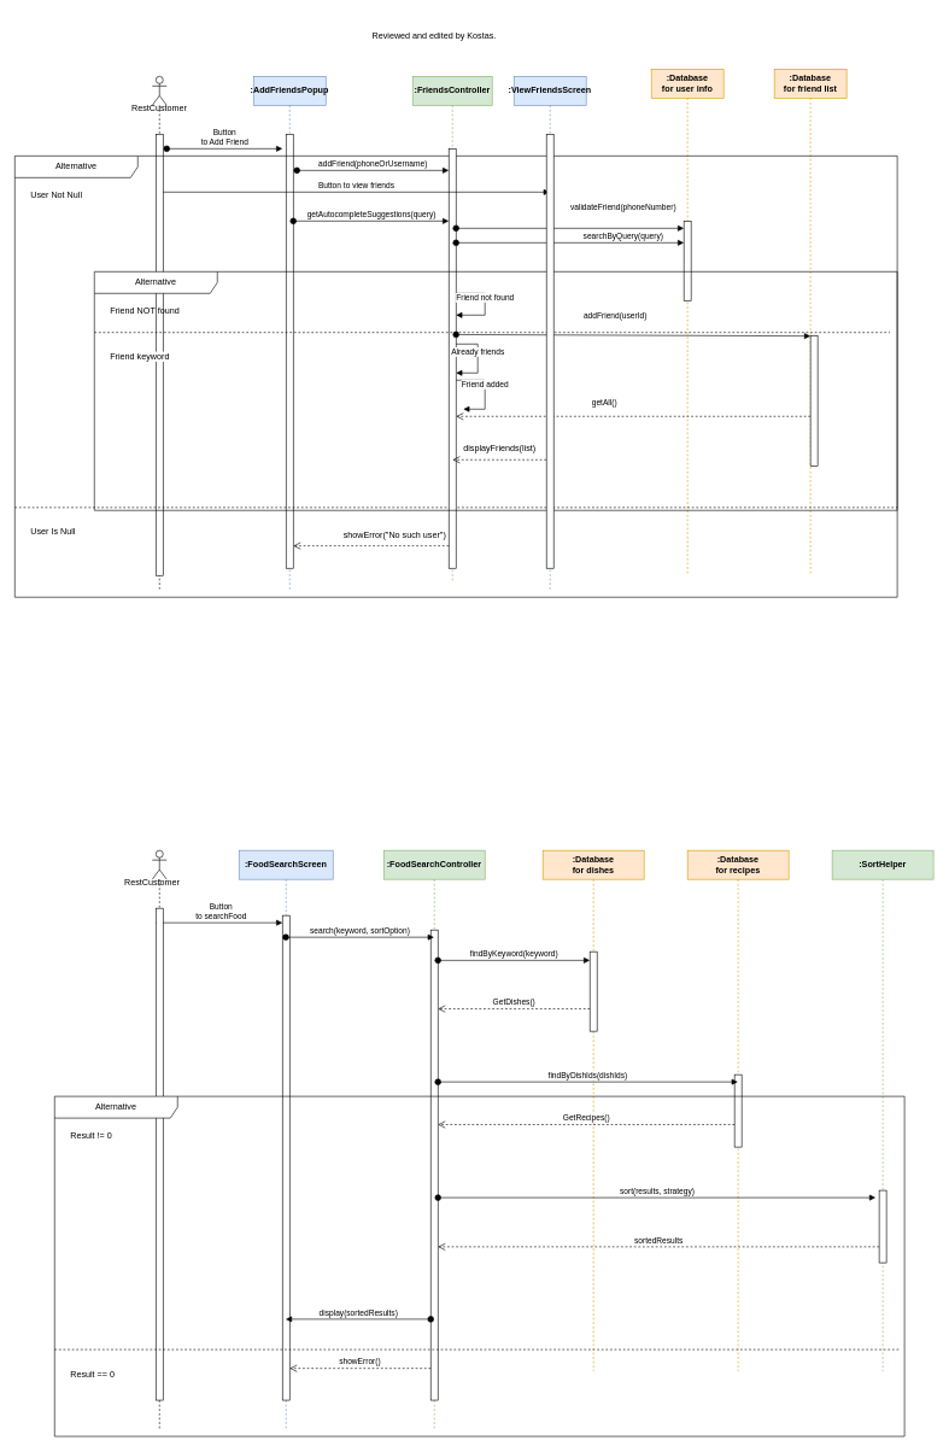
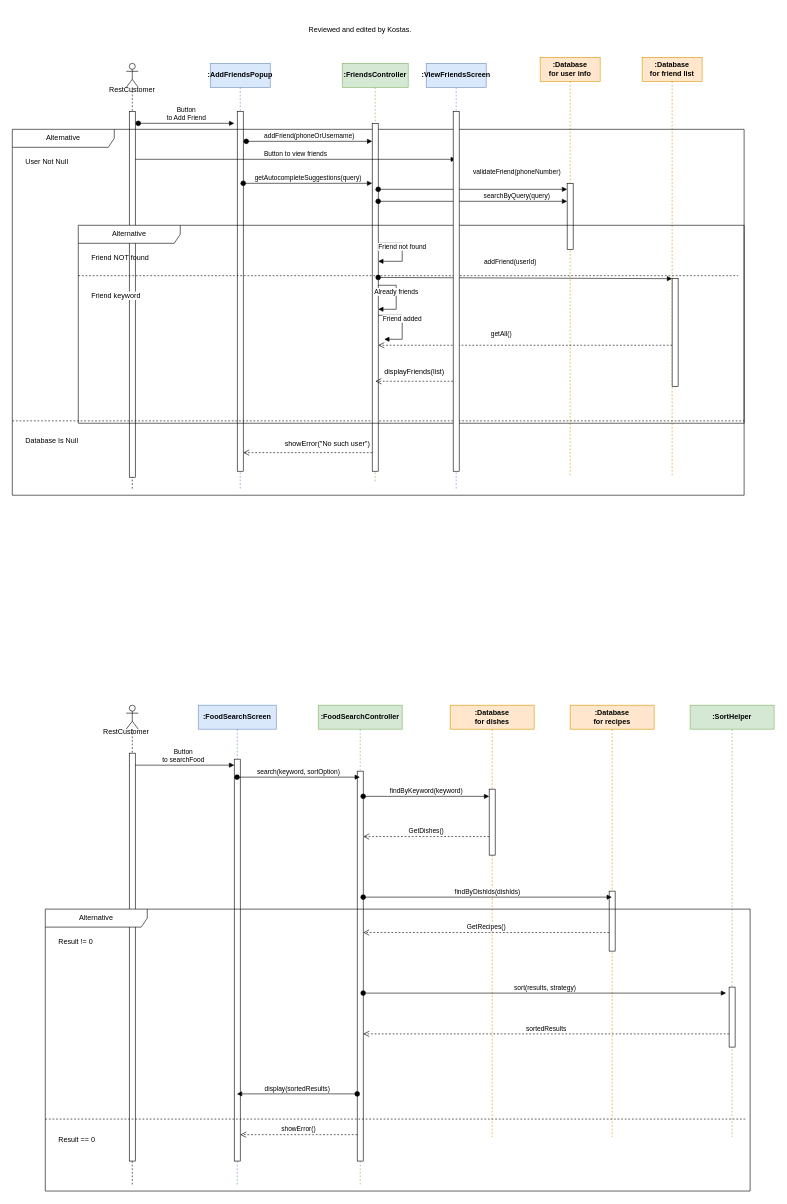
  <mxCell id="0" />
  <mxCell id="1" parent="0" />
  <mxCell id="2" value="&lt;strong data-end=&quot;1178&quot; data-start=&quot;1161&quot;&gt;:AddFriendsPopup&lt;/strong&gt;" style="shape=umlLifeline;perimeter=lifelinePerimeter;whiteSpace=wrap;html=1;container=1;dropTarget=0;collapsible=0;recursiveResize=0;outlineConnect=0;portConstraint=eastwest;newEdgeStyle={&quot;curved&quot;:0,&quot;rounded&quot;:0};fillColor=#dae8fc;strokeColor=#6c8ebf;" parent="1" vertex="1"><mxGeometry x="350" y="105" width="100" height="710" as="geometry" /></mxCell>
  <mxCell id="3" value="" style="html=1;points=[[0,0,0,0,5],[0,1,0,0,-5],[1,0,0,0,5],[1,1,0,0,-5]];perimeter=orthogonalPerimeter;outlineConnect=0;targetShapes=umlLifeline;portConstraint=eastwest;newEdgeStyle={&quot;curved&quot;:0,&quot;rounded&quot;:0};" parent="2" vertex="1"><mxGeometry x="45" y="80" width="10" height="600" as="geometry" /></mxCell>
  <mxCell id="4" value="&lt;strong data-end=&quot;1247&quot; data-start=&quot;1226&quot;&gt;:FriendsController&lt;/strong&gt;" style="shape=umlLifeline;perimeter=lifelinePerimeter;whiteSpace=wrap;html=1;container=1;dropTarget=0;collapsible=0;recursiveResize=0;outlineConnect=0;portConstraint=eastwest;newEdgeStyle={&quot;curved&quot;:0,&quot;rounded&quot;:0};fillColor=#d5e8d4;strokeColor=#82b366;" parent="1" vertex="1"><mxGeometry x="570" y="105" width="110" height="700" as="geometry" /></mxCell>
  <mxCell id="5" value="&lt;strong data-end=&quot;1363&quot; data-start=&quot;1348&quot;&gt;:Database&lt;/strong&gt;&lt;div&gt;&lt;strong data-end=&quot;1363&quot; data-start=&quot;1348&quot;&gt;for friend list&lt;/strong&gt;&lt;/div&gt;" style="shape=umlLifeline;perimeter=lifelinePerimeter;whiteSpace=wrap;html=1;container=1;dropTarget=0;collapsible=0;recursiveResize=0;outlineConnect=0;portConstraint=eastwest;newEdgeStyle={&quot;curved&quot;:0,&quot;rounded&quot;:0};fillColor=#ffe6cc;strokeColor=#d79b00;" parent="1" vertex="1"><mxGeometry x="1070" y="95" width="100" height="700" as="geometry" /></mxCell>
  <mxCell id="6" value="&lt;b&gt;:Database&lt;/b&gt;&lt;div&gt;&lt;b&gt;for user info&lt;/b&gt;&lt;/div&gt;" style="shape=umlLifeline;perimeter=lifelinePerimeter;whiteSpace=wrap;html=1;container=1;dropTarget=0;collapsible=0;recursiveResize=0;outlineConnect=0;portConstraint=eastwest;newEdgeStyle={&quot;curved&quot;:0,&quot;rounded&quot;:0};fillColor=#ffe6cc;strokeColor=#d79b00;" parent="1" vertex="1"><mxGeometry x="900" y="95" width="100" height="700" as="geometry" /></mxCell>
  <mxCell id="7" value="" style="html=1;points=[[0,0,0,0,5],[0,1,0,0,-5],[1,0,0,0,5],[1,1,0,0,-5]];perimeter=orthogonalPerimeter;outlineConnect=0;targetShapes=umlLifeline;portConstraint=eastwest;newEdgeStyle={&quot;curved&quot;:0,&quot;rounded&quot;:0};" parent="6" vertex="1"><mxGeometry x="45" y="210" width="10" height="110" as="geometry" /></mxCell>
  <mxCell id="8" value="Button&lt;br&gt;to Add Friend" style="html=1;verticalAlign=bottom;startArrow=oval;startFill=1;endArrow=block;startSize=8;curved=0;rounded=0;" parent="1" edge="1"><mxGeometry x="0.003" width="60" relative="1" as="geometry"><mxPoint x="230" y="205" as="sourcePoint" /><mxPoint x="390" y="205" as="targetPoint" /><mxPoint as="offset" /></mxGeometry></mxCell>
  <mxCell id="9" value="addFriend(phoneOrUsername)" style="html=1;verticalAlign=bottom;startArrow=oval;startFill=1;endArrow=block;startSize=8;curved=0;rounded=0;" parent="1" edge="1"><mxGeometry x="0.001" width="60" relative="1" as="geometry"><mxPoint x="410" y="235" as="sourcePoint" /><mxPoint x="620" y="235" as="targetPoint" /><mxPoint as="offset" /></mxGeometry></mxCell>
  <mxCell id="10" value="addFriend(userId)" style="html=1;verticalAlign=bottom;startArrow=oval;startFill=1;endArrow=block;startSize=8;curved=0;rounded=0;" parent="1" edge="1"><mxGeometry x="NaN" y="223" width="60" relative="1" as="geometry"><mxPoint x="1059.447" y="523" as="sourcePoint" /><mxPoint x="1059.447" y="523" as="targetPoint" /><mxPoint x="-209" y="-78" as="offset" /></mxGeometry></mxCell>
  <mxCell id="11" value="getAll()" style="html=1;verticalAlign=bottom;endArrow=open;dashed=1;endSize=8;curved=0;rounded=0;" parent="1" target="40" edge="1"><mxGeometry x="0.163" y="-10" relative="1" as="geometry"><mxPoint x="1120" y="575" as="sourcePoint" /><mxPoint x="620.087" y="575" as="targetPoint" /><mxPoint as="offset" /><Array as="points"><mxPoint x="820" y="575" /></Array></mxGeometry></mxCell>
  <mxCell id="12" value="&lt;strong data-end=&quot;1178&quot; data-start=&quot;1161&quot;&gt;:FoodSearchScreen&lt;/strong&gt;" style="shape=umlLifeline;perimeter=lifelinePerimeter;whiteSpace=wrap;html=1;container=1;dropTarget=0;collapsible=0;recursiveResize=0;outlineConnect=0;portConstraint=eastwest;newEdgeStyle={&quot;curved&quot;:0,&quot;rounded&quot;:0};fillColor=#dae8fc;strokeColor=#6c8ebf;" parent="1" vertex="1"><mxGeometry x="330" y="1175" width="130" height="800" as="geometry" /></mxCell>
  <mxCell id="13" value="" style="html=1;points=[[0,0,0,0,5],[0,1,0,0,-5],[1,0,0,0,5],[1,1,0,0,-5]];perimeter=orthogonalPerimeter;outlineConnect=0;targetShapes=umlLifeline;portConstraint=eastwest;newEdgeStyle={&quot;curved&quot;:0,&quot;rounded&quot;:0};" parent="12" vertex="1"><mxGeometry x="60" y="90" width="10" height="670" as="geometry" /></mxCell>
  <mxCell id="14" value="&lt;strong data-end=&quot;1178&quot; data-start=&quot;1161&quot;&gt;:FoodSearchController&lt;/strong&gt;" style="shape=umlLifeline;perimeter=lifelinePerimeter;whiteSpace=wrap;html=1;container=1;dropTarget=0;collapsible=0;recursiveResize=0;outlineConnect=0;portConstraint=eastwest;newEdgeStyle={&quot;curved&quot;:0,&quot;rounded&quot;:0};fillColor=#d5e8d4;strokeColor=#82b366;" parent="1" vertex="1"><mxGeometry x="530" y="1175" width="140" height="800" as="geometry" /></mxCell>
  <mxCell id="15" value="" style="html=1;points=[[0,0,0,0,5],[0,1,0,0,-5],[1,0,0,0,5],[1,1,0,0,-5]];perimeter=orthogonalPerimeter;outlineConnect=0;targetShapes=umlLifeline;portConstraint=eastwest;newEdgeStyle={&quot;curved&quot;:0,&quot;rounded&quot;:0};" parent="14" vertex="1"><mxGeometry x="65" y="110" width="10" height="650" as="geometry" /></mxCell>
  <mxCell id="16" value="&lt;strong data-end=&quot;1178&quot; data-start=&quot;1161&quot;&gt;:Database&lt;/strong&gt;&lt;div&gt;&lt;strong data-end=&quot;1178&quot; data-start=&quot;1161&quot;&gt;for dishes&lt;/strong&gt;&lt;/div&gt;" style="shape=umlLifeline;perimeter=lifelinePerimeter;whiteSpace=wrap;html=1;container=1;dropTarget=0;collapsible=0;recursiveResize=0;outlineConnect=0;portConstraint=eastwest;newEdgeStyle={&quot;curved&quot;:0,&quot;rounded&quot;:0};fillColor=#ffe6cc;strokeColor=#d79b00;" parent="1" vertex="1"><mxGeometry x="750" y="1175" width="140" height="720" as="geometry" /></mxCell>
  <mxCell id="17" value="" style="html=1;points=[[0,0,0,0,5],[0,1,0,0,-5],[1,0,0,0,5],[1,1,0,0,-5]];perimeter=orthogonalPerimeter;outlineConnect=0;targetShapes=umlLifeline;portConstraint=eastwest;newEdgeStyle={&quot;curved&quot;:0,&quot;rounded&quot;:0};" parent="16" vertex="1"><mxGeometry x="65" y="140" width="10" height="110" as="geometry" /></mxCell>
  <mxCell id="18" value="Button&lt;br&gt;to searchFood" style="html=1;verticalAlign=bottom;startArrow=oval;startFill=1;endArrow=block;startSize=8;curved=0;rounded=0;" parent="1" edge="1"><mxGeometry x="0.005" width="60" relative="1" as="geometry"><mxPoint x="220" y="1275" as="sourcePoint" /><mxPoint x="390" y="1275" as="targetPoint" /><mxPoint as="offset" /></mxGeometry></mxCell>
  <mxCell id="19" value="search(keyword, sortOption)" style="html=1;verticalAlign=bottom;startArrow=oval;startFill=1;endArrow=block;startSize=8;curved=0;rounded=0;" parent="1" edge="1"><mxGeometry width="60" relative="1" as="geometry"><mxPoint x="394.667" y="1295" as="sourcePoint" /><mxPoint x="599.5" y="1295" as="targetPoint" /></mxGeometry></mxCell>
  <mxCell id="20" value="findByKeyword(keyword)" style="html=1;verticalAlign=bottom;startArrow=oval;startFill=1;endArrow=block;startSize=8;curved=0;rounded=0;" parent="1" edge="1"><mxGeometry width="60" relative="1" as="geometry"><mxPoint x="605" y="1327" as="sourcePoint" /><mxPoint x="815" y="1327" as="targetPoint" /></mxGeometry></mxCell>
  <mxCell id="21" value="GetDishes()" style="html=1;verticalAlign=bottom;endArrow=open;dashed=1;endSize=8;curved=0;rounded=0;" parent="1" edge="1"><mxGeometry relative="1" as="geometry"><mxPoint x="815" y="1394" as="sourcePoint" /><mxPoint x="605" y="1394" as="targetPoint" /></mxGeometry></mxCell>
  <mxCell id="22" value="&lt;strong data-end=&quot;1178&quot; data-start=&quot;1161&quot;&gt;:Database&lt;/strong&gt;&lt;div&gt;&lt;strong data-end=&quot;1178&quot; data-start=&quot;1161&quot;&gt;for recipes&lt;/strong&gt;&lt;/div&gt;" style="shape=umlLifeline;perimeter=lifelinePerimeter;whiteSpace=wrap;html=1;container=1;dropTarget=0;collapsible=0;recursiveResize=0;outlineConnect=0;portConstraint=eastwest;newEdgeStyle={&quot;curved&quot;:0,&quot;rounded&quot;:0};fillColor=#ffe6cc;strokeColor=#d79b00;" parent="1" vertex="1"><mxGeometry x="950" y="1175" width="140" height="720" as="geometry" /></mxCell>
  <mxCell id="23" value="" style="html=1;points=[[0,0,0,0,5],[0,1,0,0,-5],[1,0,0,0,5],[1,1,0,0,-5]];perimeter=orthogonalPerimeter;outlineConnect=0;targetShapes=umlLifeline;portConstraint=eastwest;newEdgeStyle={&quot;curved&quot;:0,&quot;rounded&quot;:0};" parent="22" vertex="1"><mxGeometry x="65" y="310" width="10" height="100" as="geometry" /></mxCell>
  <mxCell id="24" value="findByDishIds(dishIds)" style="html=1;verticalAlign=bottom;startArrow=oval;startFill=1;endArrow=block;startSize=8;curved=0;rounded=0;" parent="1" source="15" edge="1"><mxGeometry width="60" relative="1" as="geometry"><mxPoint x="610" y="1495" as="sourcePoint" /><mxPoint x="1019.5" y="1495" as="targetPoint" /></mxGeometry></mxCell>
  <mxCell id="25" value="GetRecipes()" style="html=1;verticalAlign=bottom;endArrow=open;dashed=1;endSize=8;curved=0;rounded=0;" parent="1" edge="1"><mxGeometry relative="1" as="geometry"><mxPoint x="1015" y="1554" as="sourcePoint" /><mxPoint x="605" y="1554" as="targetPoint" /></mxGeometry></mxCell>
  <mxCell id="26" value="&lt;strong data-end=&quot;1178&quot; data-start=&quot;1161&quot;&gt;:SortHelper&lt;/strong&gt;" style="shape=umlLifeline;perimeter=lifelinePerimeter;whiteSpace=wrap;html=1;container=1;dropTarget=0;collapsible=0;recursiveResize=0;outlineConnect=0;portConstraint=eastwest;newEdgeStyle={&quot;curved&quot;:0,&quot;rounded&quot;:0};fillColor=#d5e8d4;strokeColor=#82b366;" parent="1" vertex="1"><mxGeometry x="1150" y="1175" width="140" height="720" as="geometry" /></mxCell>
  <mxCell id="27" value="sort(results, strategy)" style="html=1;verticalAlign=bottom;startArrow=oval;startFill=1;endArrow=block;startSize=8;curved=0;rounded=0;" parent="1" source="15" edge="1"><mxGeometry width="60" relative="1" as="geometry"><mxPoint x="630" y="1655" as="sourcePoint" /><mxPoint x="1210" y="1655" as="targetPoint" /></mxGeometry></mxCell>
  <mxCell id="28" value="sortedResults" style="html=1;verticalAlign=bottom;endArrow=open;dashed=1;endSize=8;curved=0;rounded=0;" parent="1" edge="1"><mxGeometry x="-0.0" relative="1" as="geometry"><mxPoint x="1215" y="1723" as="sourcePoint" /><mxPoint x="605" y="1723" as="targetPoint" /><mxPoint as="offset" /></mxGeometry></mxCell>
  <mxCell id="29" value="display(sortedResults)" style="html=1;verticalAlign=bottom;startArrow=oval;startFill=1;endArrow=block;startSize=8;curved=0;rounded=0;" parent="1" edge="1"><mxGeometry width="60" relative="1" as="geometry"><mxPoint x="595" y="1823" as="sourcePoint" /><mxPoint x="394.447" y="1823" as="targetPoint" /></mxGeometry></mxCell>
  <mxCell id="30" value="" style="shape=umlLifeline;perimeter=lifelinePerimeter;whiteSpace=wrap;html=1;container=1;dropTarget=0;collapsible=0;recursiveResize=0;outlineConnect=0;portConstraint=eastwest;newEdgeStyle={&quot;curved&quot;:0,&quot;rounded&quot;:0};participant=umlActor;" parent="1" vertex="1"><mxGeometry x="210" y="105" width="20" height="710" as="geometry" /></mxCell>
  <mxCell id="31" value="" style="html=1;points=[[0,0,0,0,5],[0,1,0,0,-5],[1,0,0,0,5],[1,1,0,0,-5]];perimeter=orthogonalPerimeter;outlineConnect=0;targetShapes=umlLifeline;portConstraint=eastwest;newEdgeStyle={&quot;curved&quot;:0,&quot;rounded&quot;:0};" parent="30" vertex="1"><mxGeometry x="5" y="80" width="10" height="610" as="geometry" /></mxCell>
  <mxCell id="32" value="&lt;span style=&quot;text-wrap-mode: nowrap;&quot;&gt;RestCustomer&lt;/span&gt;" style="text;html=1;align=center;verticalAlign=middle;whiteSpace=wrap;rounded=0;" parent="1" vertex="1"><mxGeometry x="190" y="135" width="60" height="30" as="geometry" /></mxCell>
  <mxCell id="33" value="" style="shape=umlLifeline;perimeter=lifelinePerimeter;whiteSpace=wrap;html=1;container=1;dropTarget=0;collapsible=0;recursiveResize=0;outlineConnect=0;portConstraint=eastwest;newEdgeStyle={&quot;curved&quot;:0,&quot;rounded&quot;:0};participant=umlActor;" parent="1" vertex="1"><mxGeometry x="210" y="1175" width="20" height="800" as="geometry" /></mxCell>
  <mxCell id="34" value="" style="html=1;points=[[0,0,0,0,5],[0,1,0,0,-5],[1,0,0,0,5],[1,1,0,0,-5]];perimeter=orthogonalPerimeter;outlineConnect=0;targetShapes=umlLifeline;portConstraint=eastwest;newEdgeStyle={&quot;curved&quot;:0,&quot;rounded&quot;:0};" parent="33" vertex="1"><mxGeometry x="5" y="80" width="10" height="680" as="geometry" /></mxCell>
  <mxCell id="35" value="&lt;span style=&quot;text-wrap-mode: nowrap;&quot;&gt;RestCustomer&lt;/span&gt;" style="text;html=1;align=center;verticalAlign=middle;whiteSpace=wrap;rounded=0;" parent="1" vertex="1"><mxGeometry x="180" y="1205" width="60" height="30" as="geometry" /></mxCell>
  <mxCell id="36" value="" style="html=1;points=[[0,0,0,0,5],[0,1,0,0,-5],[1,0,0,0,5],[1,1,0,0,-5]];perimeter=orthogonalPerimeter;outlineConnect=0;targetShapes=umlLifeline;portConstraint=eastwest;newEdgeStyle={&quot;curved&quot;:0,&quot;rounded&quot;:0};" parent="1" vertex="1"><mxGeometry x="1215" y="1645" width="10" height="100" as="geometry" /></mxCell>
  <mxCell id="37" value="Alternative" style="shape=umlFrame;whiteSpace=wrap;html=1;pointerEvents=0;recursiveResize=0;container=1;collapsible=0;width=170;" parent="1" vertex="1"><mxGeometry x="20" y="215" width="1220" height="610" as="geometry" /></mxCell>
  <mxCell id="38" value="User Not Null" style="text;html=1;" parent="37" vertex="1"><mxGeometry width="100" height="20" relative="1" as="geometry"><mxPoint x="20" y="40" as="offset" /></mxGeometry></mxCell>
- <mxCell id="39" value="User Is Null" style="line;strokeWidth=1;dashed=1;labelPosition=center;verticalLabelPosition=bottom;align=left;verticalAlign=top;spacingLeft=20;spacingTop=15;html=1;whiteSpace=wrap;" parent="37" vertex="1"><mxGeometry y="481" width="1220" height="10" as="geometry" /></mxCell>
+ <mxCell id="39" value="Database Is Null" style="line;strokeWidth=1;dashed=1;labelPosition=center;verticalLabelPosition=bottom;align=left;verticalAlign=top;spacingLeft=20;spacingTop=15;html=1;whiteSpace=wrap;" parent="37" vertex="1"><mxGeometry y="481" width="1220" height="10" as="geometry" /></mxCell>
  <mxCell id="40" value="" style="html=1;points=[[0,0,0,0,5],[0,1,0,0,-5],[1,0,0,0,5],[1,1,0,0,-5]];perimeter=orthogonalPerimeter;outlineConnect=0;targetShapes=umlLifeline;portConstraint=eastwest;newEdgeStyle={&quot;curved&quot;:0,&quot;rounded&quot;:0};" parent="37" vertex="1"><mxGeometry x="600" y="-10" width="10" height="580" as="geometry" /></mxCell>
  <mxCell id="41" value="Alternative" style="shape=umlFrame;whiteSpace=wrap;html=1;pointerEvents=0;recursiveResize=0;container=1;collapsible=0;width=170;" parent="37" vertex="1"><mxGeometry x="110" y="160" width="1110" height="330" as="geometry" /></mxCell>
  <mxCell id="42" value="Friend NOT found" style="text;html=1;" parent="41" vertex="1"><mxGeometry width="100" height="20" relative="1" as="geometry"><mxPoint x="20" y="40" as="offset" /></mxGeometry></mxCell>
  <mxCell id="43" value="Friend keyword" style="line;strokeWidth=1;dashed=1;labelPosition=center;verticalLabelPosition=bottom;align=left;verticalAlign=top;spacingLeft=20;spacingTop=15;html=1;whiteSpace=wrap;" parent="41" vertex="1"><mxGeometry y="79" width="1100" height="10" as="geometry" /></mxCell>
  <mxCell id="44" value="displayFriends(list)" style="text;html=1;align=center;verticalAlign=middle;resizable=0;points=[];autosize=1;strokeColor=none;fillColor=none;" parent="41" vertex="1"><mxGeometry x="500" y="230" width="120" height="30" as="geometry" /></mxCell>
  <mxCell id="45" value="" style="html=1;points=[[0,0,0,0,5],[0,1,0,0,-5],[1,0,0,0,5],[1,1,0,0,-5]];perimeter=orthogonalPerimeter;outlineConnect=0;targetShapes=umlLifeline;portConstraint=eastwest;newEdgeStyle={&quot;curved&quot;:0,&quot;rounded&quot;:0};" parent="41" vertex="1"><mxGeometry x="990" y="89" width="10" height="180" as="geometry" /></mxCell>
  <mxCell id="46" value="" style="html=1;verticalAlign=bottom;endArrow=open;dashed=1;endSize=8;curved=0;rounded=0;" edge="1" parent="41"><mxGeometry relative="1" as="geometry"><mxPoint x="624.75" y="260" as="sourcePoint" /><mxPoint x="495.25" y="260" as="targetPoint" /></mxGeometry></mxCell>
  <mxCell id="47" value="Friend not found" style="html=1;verticalAlign=bottom;endArrow=block;curved=0;rounded=0;" edge="1" parent="41" target="40"><mxGeometry width="80" relative="1" as="geometry"><mxPoint x="500" y="30" as="sourcePoint" /><mxPoint x="590" y="40" as="targetPoint" /><Array as="points"><mxPoint x="540" y="30" /><mxPoint x="540" y="60" /></Array></mxGeometry></mxCell>
  <mxCell id="48" value="Friend added" style="html=1;verticalAlign=bottom;endArrow=block;curved=0;rounded=0;elbow=vertical;" edge="1" parent="41"><mxGeometry width="80" relative="1" as="geometry"><mxPoint x="500" y="150" as="sourcePoint" /><mxPoint x="510" y="190" as="targetPoint" /><Array as="points"><mxPoint x="540" y="150" /><mxPoint x="540" y="190" /></Array></mxGeometry></mxCell>
  <mxCell id="49" value="" style="html=1;verticalAlign=bottom;endArrow=open;dashed=1;endSize=8;curved=0;rounded=0;" parent="37" target="3" edge="1"><mxGeometry x="0.0" relative="1" as="geometry"><mxPoint x="600" y="539" as="sourcePoint" /><mxPoint x="400" y="539" as="targetPoint" /><mxPoint as="offset" /></mxGeometry></mxCell>
  <mxCell id="50" value="showError(&quot;No such user&quot;)" style="text;html=1;align=center;verticalAlign=middle;resizable=0;points=[];autosize=1;strokeColor=none;fillColor=none;" parent="37" vertex="1"><mxGeometry x="440" y="510" width="170" height="30" as="geometry" /></mxCell>
  <mxCell id="51" value="" style="html=1;verticalAlign=bottom;startArrow=oval;startFill=1;endArrow=block;startSize=8;curved=0;rounded=0;exitX=1;exitY=0.443;exitDx=0;exitDy=0;exitPerimeter=0;" parent="37" source="40" target="45" edge="1"><mxGeometry width="60" relative="1" as="geometry"><mxPoint x="620" y="247" as="sourcePoint" /><mxPoint x="1020" y="247" as="targetPoint" /></mxGeometry></mxCell>
  <mxCell id="52" value="validateFriend(phoneNumber)" style="html=1;verticalAlign=bottom;startArrow=oval;startFill=1;endArrow=block;startSize=8;curved=0;rounded=0;" parent="37" edge="1"><mxGeometry x="0.46" y="20" width="60" relative="1" as="geometry"><mxPoint x="610" y="100" as="sourcePoint" /><mxPoint x="925" y="100" as="targetPoint" /><mxPoint x="1" as="offset" /></mxGeometry></mxCell>
  <mxCell id="53" value="Button to view friends" style="html=1;verticalAlign=bottom;endArrow=block;curved=0;rounded=0;" edge="1" parent="37"><mxGeometry width="80" relative="1" as="geometry"><mxPoint x="205" y="50" as="sourcePoint" /><mxPoint x="739.5" y="50" as="targetPoint" /></mxGeometry></mxCell>
  <mxCell id="54" value="searchByQuery(query)" style="html=1;verticalAlign=bottom;startArrow=oval;startFill=1;endArrow=block;startSize=8;curved=0;rounded=0;" edge="1" parent="37"><mxGeometry x="0.46" width="60" relative="1" as="geometry"><mxPoint x="610" y="120" as="sourcePoint" /><mxPoint x="925" y="120" as="targetPoint" /><mxPoint x="1" as="offset" /></mxGeometry></mxCell>
  <mxCell id="55" value="Already friends" style="html=1;verticalAlign=bottom;endArrow=block;curved=0;rounded=0;elbow=vertical;" edge="1" parent="37" source="40" target="40"><mxGeometry width="80" relative="1" as="geometry"><mxPoint x="625" y="290" as="sourcePoint" /><mxPoint x="705" y="290" as="targetPoint" /><Array as="points"><mxPoint x="640" y="300" /></Array></mxGeometry></mxCell>
  <mxCell id="56" value="Reviewed and edited by Kostas." style="text;html=1;align=center;verticalAlign=middle;whiteSpace=wrap;rounded=0;" parent="1" vertex="1"><mxGeometry x="390" y="20" width="420" height="60" as="geometry" /></mxCell>
  <mxCell id="57" value="Alternative" style="shape=umlFrame;whiteSpace=wrap;html=1;pointerEvents=0;recursiveResize=0;container=1;collapsible=0;width=170;" parent="1" vertex="1"><mxGeometry x="75" y="1515" width="1175" height="470" as="geometry" /></mxCell>
  <mxCell id="58" value="Result != 0" style="text;html=1;" parent="57" vertex="1"><mxGeometry width="100" height="20" relative="1" as="geometry"><mxPoint x="20" y="40" as="offset" /></mxGeometry></mxCell>
  <mxCell id="59" value="Result == 0" style="line;strokeWidth=1;dashed=1;labelPosition=center;verticalLabelPosition=bottom;align=left;verticalAlign=top;spacingLeft=20;spacingTop=15;html=1;whiteSpace=wrap;" parent="57" vertex="1"><mxGeometry y="345" width="1170" height="10" as="geometry" /></mxCell>
  <mxCell id="60" value="showError()" style="html=1;verticalAlign=bottom;endArrow=open;dashed=1;endSize=8;curved=0;rounded=0;" parent="1" edge="1"><mxGeometry x="-0.0" relative="1" as="geometry"><mxPoint x="595" y="1891" as="sourcePoint" /><mxPoint x="400" y="1891" as="targetPoint" /><mxPoint as="offset" /></mxGeometry></mxCell>
  <mxCell id="61" value="&lt;strong data-end=&quot;1178&quot; data-start=&quot;1161&quot;&gt;:ViewFriendsScreen&lt;/strong&gt;" style="shape=umlLifeline;perimeter=lifelinePerimeter;whiteSpace=wrap;html=1;container=1;dropTarget=0;collapsible=0;recursiveResize=0;outlineConnect=0;portConstraint=eastwest;newEdgeStyle={&quot;curved&quot;:0,&quot;rounded&quot;:0};fillColor=#dae8fc;strokeColor=#6c8ebf;" vertex="1" parent="1"><mxGeometry x="710" y="105" width="100" height="710" as="geometry" /></mxCell>
  <mxCell id="62" value="" style="html=1;points=[[0,0,0,0,5],[0,1,0,0,-5],[1,0,0,0,5],[1,1,0,0,-5]];perimeter=orthogonalPerimeter;outlineConnect=0;targetShapes=umlLifeline;portConstraint=eastwest;newEdgeStyle={&quot;curved&quot;:0,&quot;rounded&quot;:0};" vertex="1" parent="61"><mxGeometry x="45" y="80" width="10" height="600" as="geometry" /></mxCell>
  <mxCell id="63" value="getAutocompleteSuggestions(query)" style="html=1;verticalAlign=bottom;startArrow=oval;startFill=1;endArrow=block;startSize=8;curved=0;rounded=0;" edge="1" parent="1" source="3" target="40"><mxGeometry width="60" relative="1" as="geometry"><mxPoint x="410" y="295" as="sourcePoint" /><mxPoint x="470" y="305" as="targetPoint" /><Array as="points"><mxPoint x="500" y="305" /></Array></mxGeometry></mxCell>
